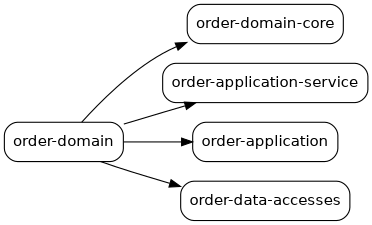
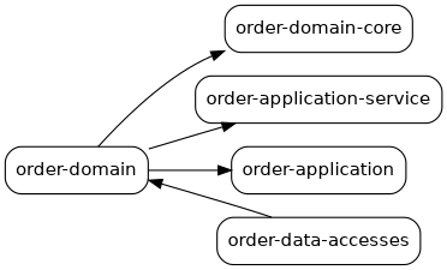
  digraph {
    rankdir=LR
    node [fontname=Helvetica fontsize=14 shape=box style=rounded]
    edge [fontname=Helvetica fontsize=10]
    n1 [label="order-domain"]
    n2 [label=<order-domain-core>]
    n3 [label=<order-application-service>]
    n4 [label=<order-application>]
    n5 [label=<order-data-accesses>]
    n1 -> n2
    n1 -> n3
    n1 -> n4
-   n1 -> n5
+   n5 -> n1
  }
